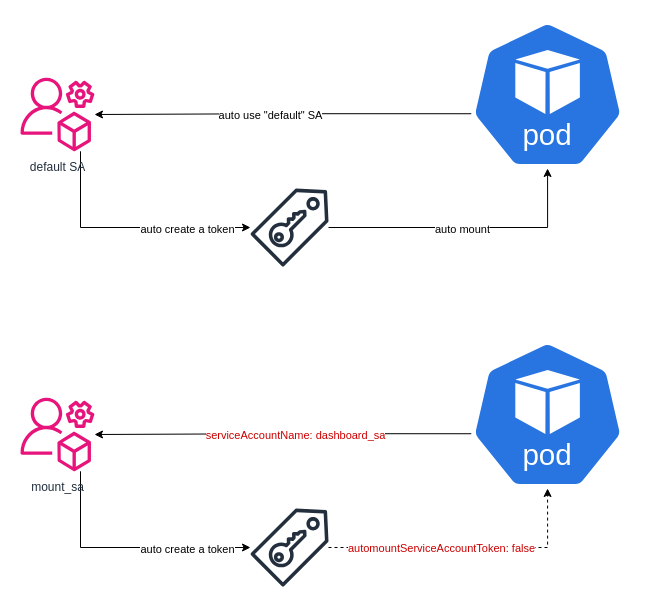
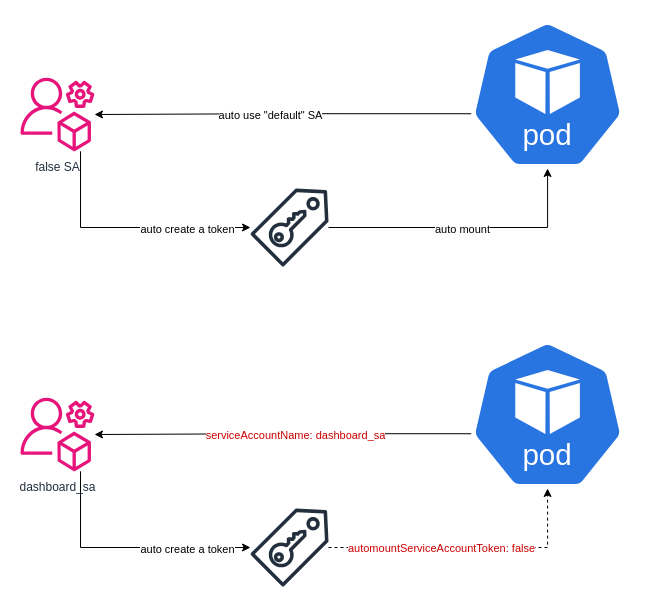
  <mxCell id="0" />
  <mxCell id="1" parent="0" />
  <mxCell id="2" value="" style="aspect=fixed;sketch=0;html=1;dashed=0;whitespace=wrap;verticalLabelPosition=bottom;verticalAlign=top;fillColor=#2875E2;strokeColor=#ffffff;points=[[0.005,0.63,0],[0.1,0.2,0],[0.9,0.2,0],[0.5,0,0],[0.995,0.63,0],[0.72,0.99,0],[0.5,1,0],[0.28,0.99,0]];shape=mxgraph.kubernetes.icon2;kubernetesLabel=1;prIcon=pod" vertex="1" parent="1"><mxGeometry x="470" y="20" width="154.17" height="148" as="geometry" /></mxCell>
  <mxCell id="3" style="edgeStyle=orthogonalEdgeStyle;rounded=0;orthogonalLoop=1;jettySize=auto;html=1;" edge="1" parent="1" source="5" target="6"><mxGeometry relative="1" as="geometry"><Array as="points"><mxPoint x="80" y="227" /></Array></mxGeometry></mxCell>
  <mxCell id="4" value="auto create a token" style="edgeLabel;html=1;align=center;verticalAlign=middle;resizable=0;points=[];" vertex="1" connectable="0" parent="3"><mxGeometry x="0.483" y="-1" relative="1" as="geometry"><mxPoint as="offset" /></mxGeometry></mxCell>
- <mxCell id="5" value="default SA" style="sketch=0;outlineConnect=0;fontColor=#232F3E;gradientColor=none;fillColor=#E7157B;strokeColor=none;dashed=0;verticalLabelPosition=bottom;verticalAlign=top;align=center;html=1;fontSize=12;fontStyle=0;aspect=fixed;pointerEvents=1;shape=mxgraph.aws4.organizations_management_account;" vertex="1" parent="1"><mxGeometry x="20" y="75" width="74" height="78" as="geometry" /></mxCell>
+ <mxCell id="5" value="false SA" style="sketch=0;outlineConnect=0;fontColor=#232F3E;gradientColor=none;fillColor=#E7157B;strokeColor=none;dashed=0;verticalLabelPosition=bottom;verticalAlign=top;align=center;html=1;fontSize=12;fontStyle=0;aspect=fixed;pointerEvents=1;shape=mxgraph.aws4.organizations_management_account;" vertex="1" parent="1"><mxGeometry x="20" y="75" width="74" height="78" as="geometry" /></mxCell>
  <mxCell id="6" value="" style="sketch=0;outlineConnect=0;fontColor=#232F3E;gradientColor=none;fillColor=#232F3D;strokeColor=none;dashed=0;verticalLabelPosition=bottom;verticalAlign=top;align=center;html=1;fontSize=12;fontStyle=0;aspect=fixed;pointerEvents=1;shape=mxgraph.aws4.saml_token;" vertex="1" parent="1"><mxGeometry x="250" y="188" width="78" height="78" as="geometry" /></mxCell>
  <mxCell id="7" style="edgeStyle=orthogonalEdgeStyle;rounded=0;orthogonalLoop=1;jettySize=auto;html=1;entryX=0.5;entryY=1;entryDx=0;entryDy=0;entryPerimeter=0;" edge="1" parent="1" source="6" target="2"><mxGeometry relative="1" as="geometry" /></mxCell>
  <mxCell id="8" value="auto mount" style="edgeLabel;html=1;align=center;verticalAlign=middle;resizable=0;points=[];" vertex="1" connectable="0" parent="7"><mxGeometry x="-0.043" y="-1" relative="1" as="geometry"><mxPoint as="offset" /></mxGeometry></mxCell>
  <mxCell id="9" style="edgeStyle=orthogonalEdgeStyle;rounded=0;orthogonalLoop=1;jettySize=auto;html=1;exitX=0.005;exitY=0.63;exitDx=0;exitDy=0;exitPerimeter=0;" edge="1" parent="1" source="2" target="5"><mxGeometry relative="1" as="geometry"><mxPoint x="210" y="30" as="sourcePoint" /></mxGeometry></mxCell>
  <mxCell id="10" value="auto use &quot;default&quot; SA" style="edgeLabel;html=1;align=center;verticalAlign=middle;resizable=0;points=[];" vertex="1" connectable="0" parent="9"><mxGeometry x="-0.463" relative="1" as="geometry"><mxPoint x="-100" y="1" as="offset" /></mxGeometry></mxCell>
  <mxCell id="11" value="" style="aspect=fixed;sketch=0;html=1;dashed=0;whitespace=wrap;verticalLabelPosition=bottom;verticalAlign=top;fillColor=#2875E2;strokeColor=#ffffff;points=[[0.005,0.63,0],[0.1,0.2,0],[0.9,0.2,0],[0.5,0,0],[0.995,0.63,0],[0.72,0.99,0],[0.5,1,0],[0.28,0.99,0]];shape=mxgraph.kubernetes.icon2;kubernetesLabel=1;prIcon=pod" vertex="1" parent="1"><mxGeometry x="470" y="340" width="154.17" height="148" as="geometry" /></mxCell>
  <mxCell id="12" style="edgeStyle=orthogonalEdgeStyle;rounded=0;orthogonalLoop=1;jettySize=auto;html=1;" edge="1" parent="1" source="14" target="15"><mxGeometry relative="1" as="geometry"><Array as="points"><mxPoint x="80" y="547" /></Array></mxGeometry></mxCell>
  <mxCell id="13" value="auto create a token" style="edgeLabel;html=1;align=center;verticalAlign=middle;resizable=0;points=[];" vertex="1" connectable="0" parent="12"><mxGeometry x="0.483" y="-1" relative="1" as="geometry"><mxPoint as="offset" /></mxGeometry></mxCell>
- <mxCell id="14" value="mount_sa" style="sketch=0;outlineConnect=0;fontColor=#232F3E;gradientColor=none;fillColor=#E7157B;strokeColor=none;dashed=0;verticalLabelPosition=bottom;verticalAlign=top;align=center;html=1;fontSize=12;fontStyle=0;aspect=fixed;pointerEvents=1;shape=mxgraph.aws4.organizations_management_account;" vertex="1" parent="1"><mxGeometry x="20" y="395" width="74" height="78" as="geometry" /></mxCell>
+ <mxCell id="14" value="dashboard_sa" style="sketch=0;outlineConnect=0;fontColor=#232F3E;gradientColor=none;fillColor=#E7157B;strokeColor=none;dashed=0;verticalLabelPosition=bottom;verticalAlign=top;align=center;html=1;fontSize=12;fontStyle=0;aspect=fixed;pointerEvents=1;shape=mxgraph.aws4.organizations_management_account;" vertex="1" parent="1"><mxGeometry x="20" y="395" width="74" height="78" as="geometry" /></mxCell>
  <mxCell id="15" value="" style="sketch=0;outlineConnect=0;fontColor=#232F3E;gradientColor=none;fillColor=#232F3D;strokeColor=none;dashed=0;verticalLabelPosition=bottom;verticalAlign=top;align=center;html=1;fontSize=12;fontStyle=0;aspect=fixed;pointerEvents=1;shape=mxgraph.aws4.saml_token;" vertex="1" parent="1"><mxGeometry x="250" y="508" width="78" height="78" as="geometry" /></mxCell>
  <mxCell id="16" style="edgeStyle=orthogonalEdgeStyle;rounded=0;orthogonalLoop=1;jettySize=auto;html=1;entryX=0.5;entryY=1;entryDx=0;entryDy=0;entryPerimeter=0;dashed=1;" edge="1" parent="1" source="15" target="11"><mxGeometry relative="1" as="geometry" /></mxCell>
  <mxCell id="17" value="automountServiceAccountToken: false" style="edgeLabel;html=1;align=center;verticalAlign=middle;resizable=0;points=[];fontColor=#CC0000;" vertex="1" connectable="0" parent="16"><mxGeometry x="-0.043" y="-1" relative="1" as="geometry"><mxPoint x="-21" y="-1" as="offset" /></mxGeometry></mxCell>
  <mxCell id="18" style="edgeStyle=orthogonalEdgeStyle;rounded=0;orthogonalLoop=1;jettySize=auto;html=1;exitX=0.005;exitY=0.63;exitDx=0;exitDy=0;exitPerimeter=0;" edge="1" parent="1" source="11" target="14"><mxGeometry relative="1" as="geometry"><mxPoint x="220" y="340" as="sourcePoint" /></mxGeometry></mxCell>
  <mxCell id="19" value="serviceAccountName: dashboard_sa" style="edgeLabel;html=1;align=center;verticalAlign=middle;resizable=0;points=[];fontColor=#CC0000;" vertex="1" connectable="0" parent="18"><mxGeometry x="-0.463" relative="1" as="geometry"><mxPoint x="-75" y="1" as="offset" /></mxGeometry></mxCell>
